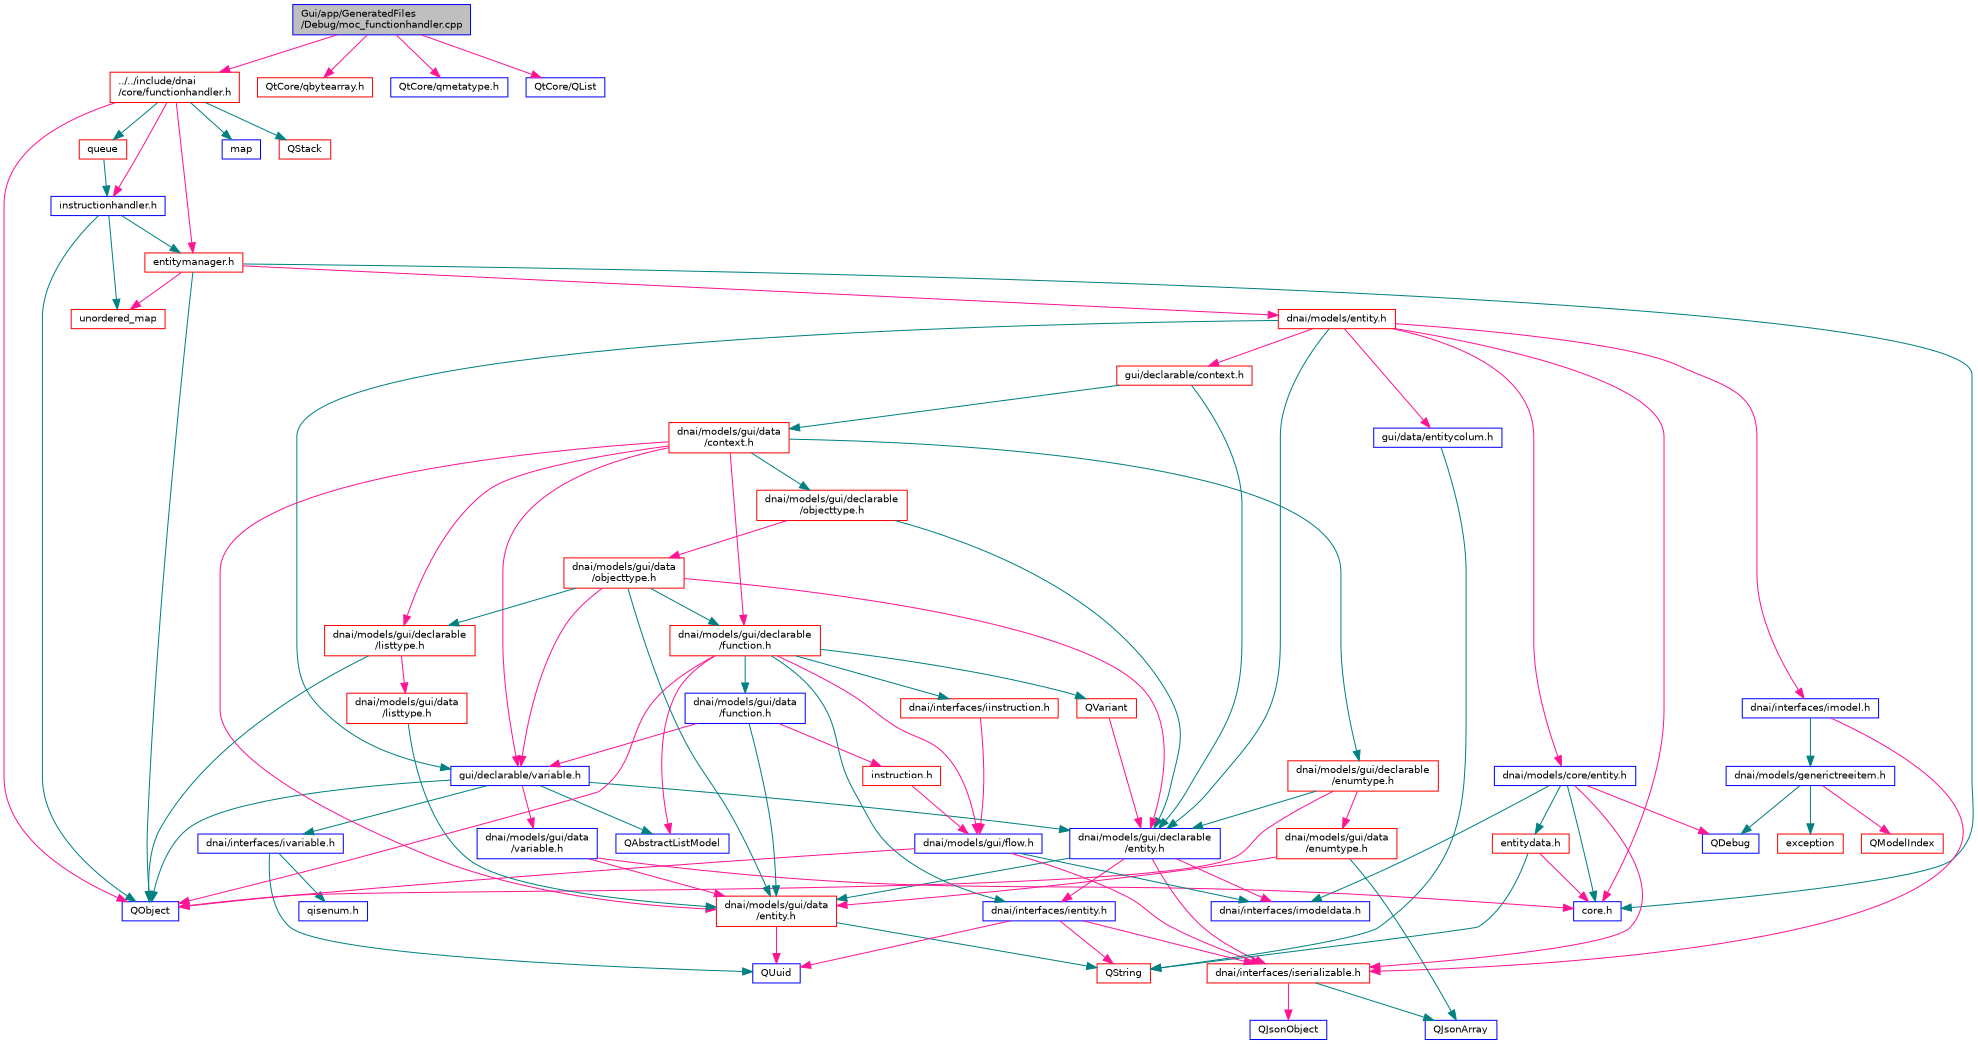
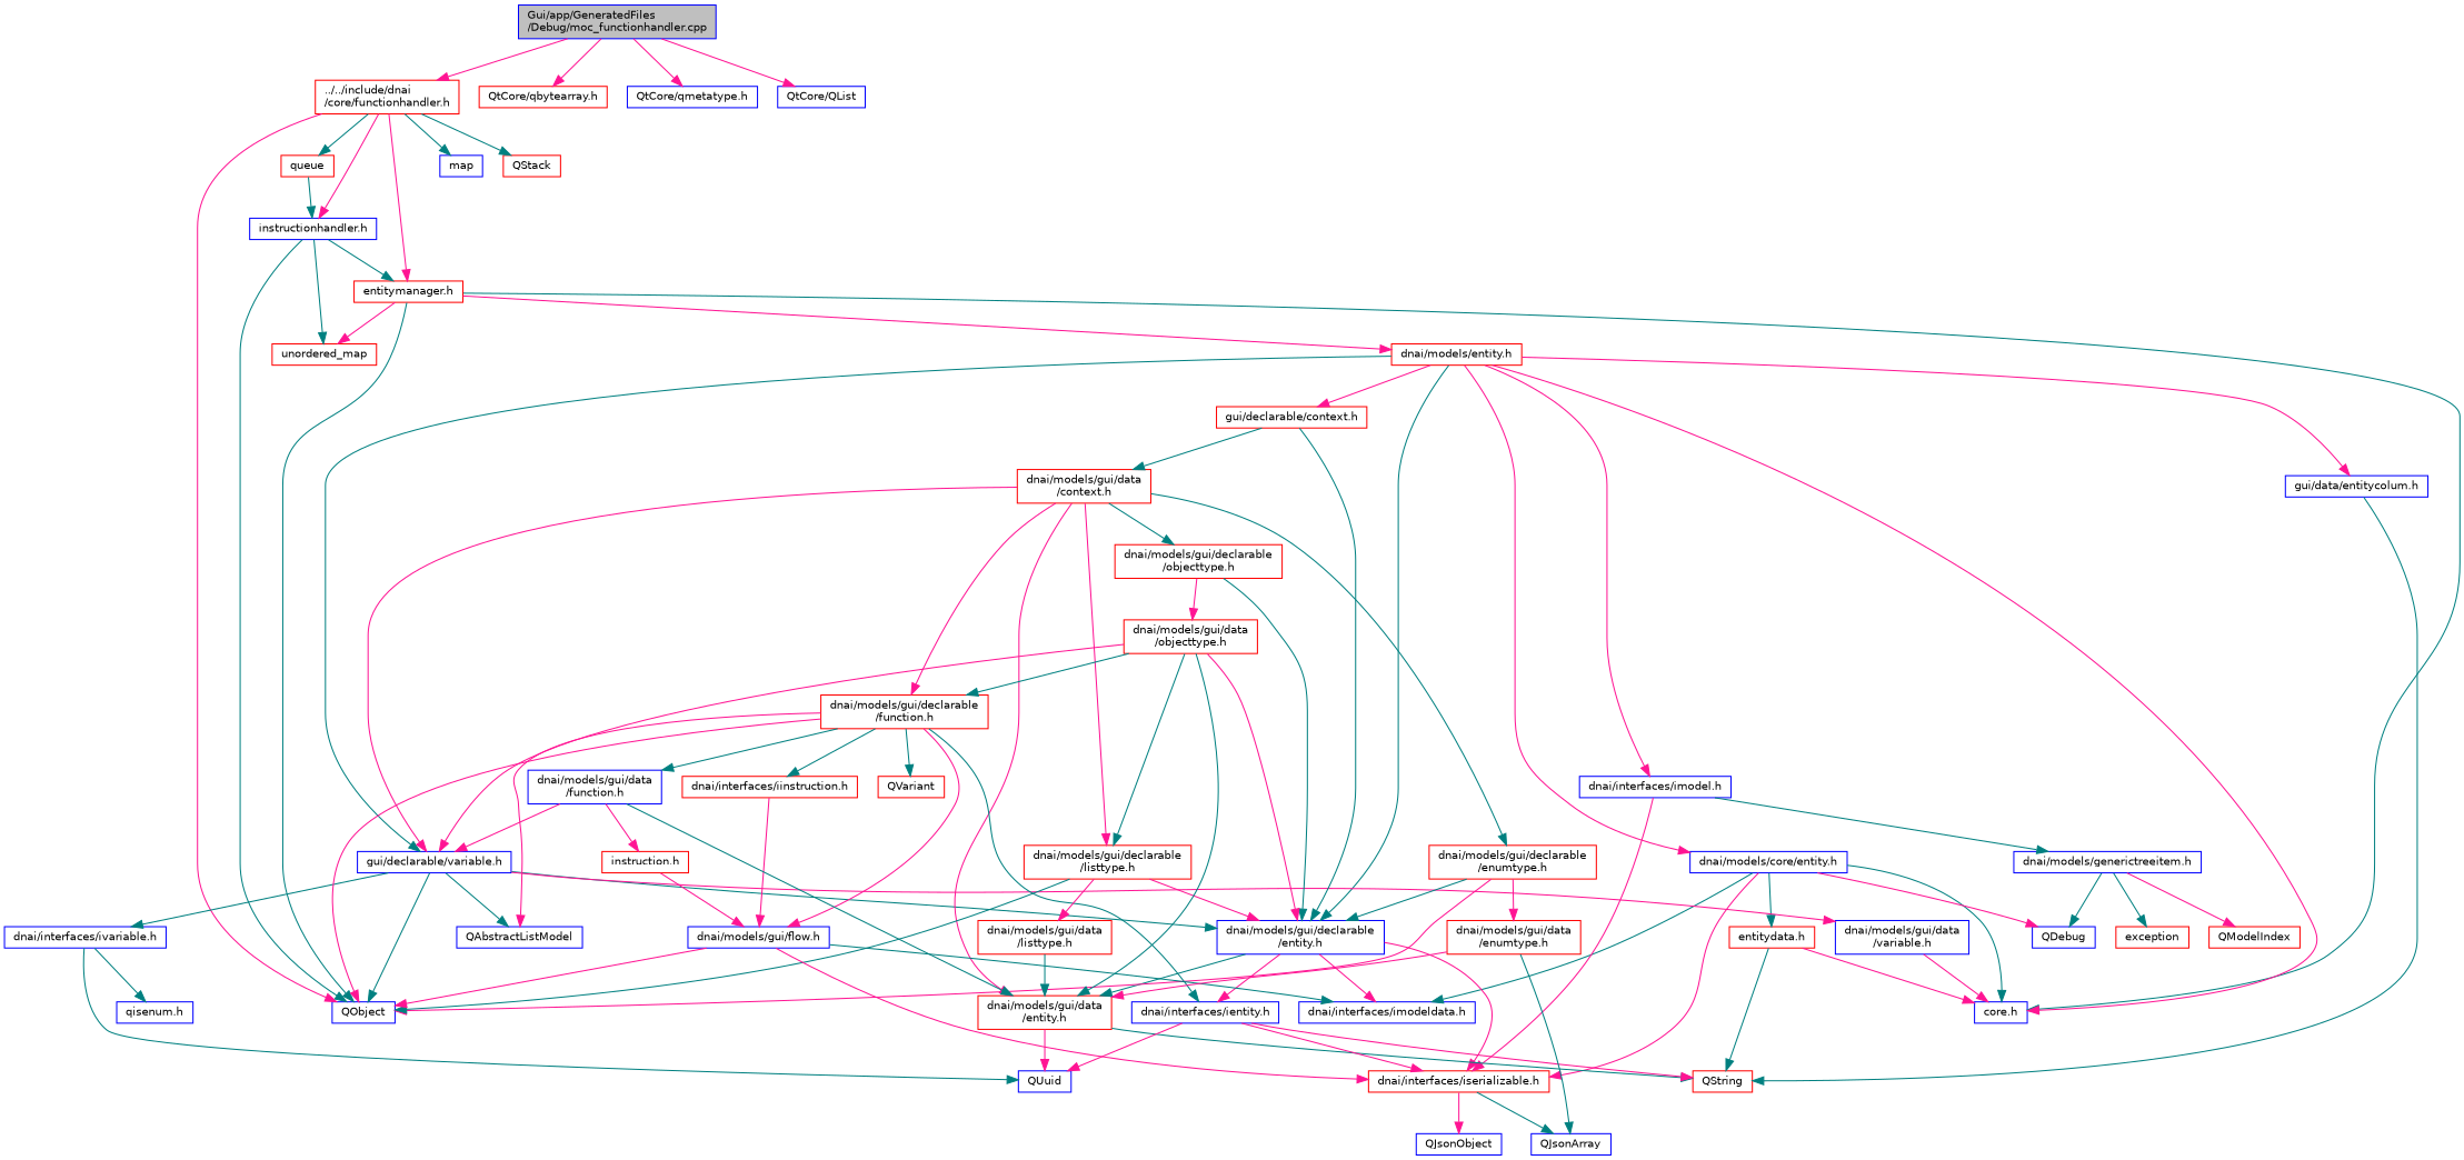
  digraph {
    node [color=blue fillcolor=white fontname=Helvetica fontsize=10 shape=record style=filled]
    edge [color=deeppink fontname=Helvetica fontsize=10 labelfontname=Helvetica labelfontsize=10 style=solid]
    n1 [fillcolor=grey75 fontcolor=black height=0.2 label="Gui/app/GeneratedFiles\l/Debug/moc_functionhandler.cpp" width=0.4]
    n2 [color=red height=0.2 label="../../include/dnai\l/core/functionhandler.h" width=0.4]
    n3 [color=red height=0.2 label="QtCore/qbytearray.h" width=0.4]
    n4 [height=0.2 label="QtCore/qmetatype.h" width=0.4]
    n5 [height=0.2 label="QtCore/QList" width=0.4]
    n6 [color=red height=0.2 label=queue width=0.4]
    n7 [height=0.2 label=map width=0.4]
    n8 [height=0.2 label=QObject width=0.4]
    n9 [color=red height=0.2 label=QStack width=0.4]
    n10 [color=red height=0.2 label="entitymanager.h" width=0.4]
    n11 [height=0.2 label="instructionhandler.h" width=0.4]
    n12 [color=red height=0.2 label=unordered_map width=0.4]
    n13 [height=0.2 label="core.h" width=0.4]
    n14 [color=red height=0.2 label="dnai/models/entity.h" width=0.4]
    n15 [height=0.2 label="dnai/models/core/entity.h" width=0.4]
    n16 [height=0.2 label="dnai/models/gui/declarable\l/entity.h" width=0.4]
    n17 [height=0.2 label="dnai/interfaces/imodel.h" width=0.4]
    n18 [height=0.2 label="gui/data/entitycolum.h" width=0.4]
    n19 [height=0.2 label="gui/declarable/variable.h" width=0.4]
    n20 [color=red height=0.2 label="gui/declarable/context.h" width=0.4]
    n21 [height=0.2 label=QDebug width=0.4]
    n22 [color=red height=0.2 label="entitydata.h" width=0.4]
    n23 [height=0.2 label="dnai/interfaces/imodeldata.h" width=0.4]
    n24 [color=red height=0.2 label="dnai/interfaces/iserializable.h" width=0.4]
    n25 [color=red height=0.2 label="dnai/models/gui/data\l/entity.h" width=0.4]
    n26 [height=0.2 label="dnai/interfaces/ientity.h" width=0.4]
    n27 [height=0.2 label="dnai/models/generictreeitem.h" width=0.4]
    n28 [color=red height=0.2 label=QString width=0.4]
    n29 [height=0.2 label="dnai/interfaces/ivariable.h" width=0.4]
    n30 [height=0.2 label="dnai/models/gui/data\l/variable.h" width=0.4]
    n31 [height=0.2 label=QAbstractListModel width=0.4]
    n32 [color=red height=0.2 label="dnai/models/gui/data\l/context.h" width=0.4]
    n33 [height=0.2 label=QJsonObject width=0.4]
    n34 [height=0.2 label=QJsonArray width=0.4]
    n35 [height=0.2 label=QUuid width=0.4]
    n36 [color=red height=0.2 label=exception width=0.4]
    n37 [color=red height=0.2 label=QModelIndex width=0.4]
    n38 [height=0.2 label="qisenum.h" width=0.4]
    n39 [color=red height=0.2 label="dnai/models/gui/declarable\l/function.h" width=0.4]
    n40 [color=red height=0.2 label="dnai/models/gui/declarable\l/objecttype.h" width=0.4]
    n41 [color=red height=0.2 label="dnai/models/gui/declarable\l/enumtype.h" width=0.4]
    n42 [color=red height=0.2 label="dnai/models/gui/declarable\l/listtype.h" width=0.4]
    n43 [color=red height=0.2 label=QVariant width=0.4]
    n44 [color=red height=0.2 label="dnai/interfaces/iinstruction.h" width=0.4]
    n45 [height=0.2 label="dnai/models/gui/flow.h" width=0.4]
    n46 [height=0.2 label="dnai/models/gui/data\l/function.h" width=0.4]
    n47 [color=red height=0.2 label="dnai/models/gui/data\l/objecttype.h" width=0.4]
    n48 [color=red height=0.2 label="dnai/models/gui/data\l/enumtype.h" width=0.4]
    n49 [color=red height=0.2 label="dnai/models/gui/data\l/listtype.h" width=0.4]
    n50 [color=red height=0.2 label="instruction.h" width=0.4]
    n1 -> n2
    n1 -> n3
    n1 -> n4
    n1 -> n5
    n2 -> n6 [color=teal]
    n2 -> n7 [color=teal]
    n2 -> n8
    n2 -> n9 [color=teal]
    n2 -> n10
    n2 -> n11
    n6 -> n11 [color=teal]
    n10 -> n8 [color=teal]
    n10 -> n12
    n10 -> n13 [color=teal]
    n10 -> n14
    n11 -> n8 [color=teal]
    n11 -> n10 [color=teal]
    n11 -> n12 [color=teal]
    n14 -> n13
    n14 -> n15
    n14 -> n16 [color=teal]
    n14 -> n17
    n14 -> n18
    n14 -> n19 [color=teal]
    n14 -> n20
    n15 -> n13 [color=teal]
    n15 -> n21
    n15 -> n22 [color=teal]
    n15 -> n23 [color=teal]
    n15 -> n24
    n16 -> n23
    n16 -> n24
    n16 -> n25 [color=teal]
    n16 -> n26
    n17 -> n24
    n17 -> n27 [color=teal]
    n18 -> n28 [color=teal]
    n19 -> n8 [color=teal]
    n19 -> n16 [color=teal]
    n19 -> n29 [color=teal]
    n19 -> n30
    n19 -> n31 [color=teal]
    n20 -> n16 [color=teal]
    n20 -> n32 [color=teal]
    n22 -> n13
    n22 -> n28 [color=teal]
    n24 -> n33
    n24 -> n34 [color=teal]
    n25 -> n28 [color=teal]
    n25 -> n35
    n26 -> n24
    n26 -> n28
    n26 -> n35
    n27 -> n21 [color=teal]
    n27 -> n36 [color=teal]
    n27 -> n37
    n29 -> n35 [color=teal]
    n29 -> n38 [color=teal]
    n30 -> n13
-   n30 -> n25
    n32 -> n19
    n32 -> n25
    n32 -> n39
    n32 -> n40 [color=teal]
    n32 -> n41 [color=teal]
    n32 -> n42
    n39 -> n8
    n39 -> n26 [color=teal]
    n39 -> n31
    n39 -> n43 [color=teal]
    n39 -> n44 [color=teal]
    n39 -> n45
    n39 -> n46 [color=teal]
    n40 -> n16 [color=teal]
    n40 -> n47
    n41 -> n8
    n41 -> n16 [color=teal]
    n41 -> n48
    n42 -> n8 [color=teal]
-   n43 -> n16
+   n42 -> n16
    n42 -> n49
    n44 -> n45
    n45 -> n8
    n45 -> n23 [color=teal]
    n45 -> n24
    n46 -> n19
    n46 -> n25 [color=teal]
    n46 -> n50
    n47 -> n16
    n47 -> n19
    n47 -> n25 [color=teal]
    n47 -> n39 [color=teal]
    n47 -> n42 [color=teal]
    n48 -> n25
    n48 -> n34 [color=teal]
    n49 -> n25 [color=teal]
    n50 -> n45
  }
